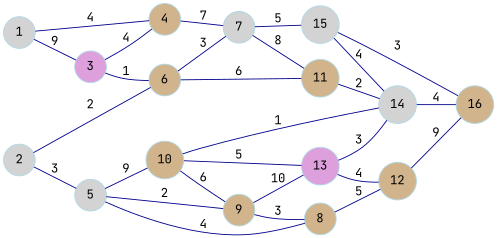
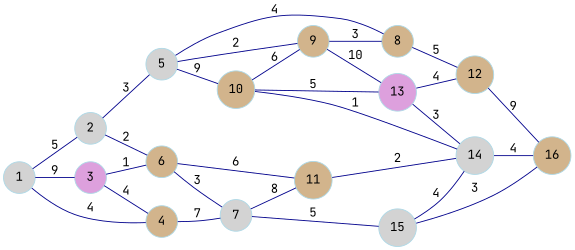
  graph {
    fontname="JetBrains Mono"
    rankdir=LR
    node [color=lightblue fillcolor=tan fontname="JetBrains Mono" shape=circle sides=6 style=filled]
    edge [arrowsize=2 color=darkblue fontname="JetBrains Mono"]
    1 [fillcolor=lightgrey]
    2 [fillcolor=lightgrey]
    3 [fillcolor=plum]
    4
    5 [fillcolor=lightgrey]
    6
    7 [fillcolor=lightgrey]
    8
    9
    10
    11
    15 [fillcolor=lightgrey]
    12
    13 [fillcolor=plum]
    14 [fillcolor=lightgrey]
    16
+   1 -- 2 [label=5]
    1 -- 3 [label=9]
    1 -- 4 [label=4]
    2 -- 5 [label=3]
    2 -- 6 [label=2]
    3 -- 4 [label=4]
    3 -- 6 [label=1]
    4 -- 7 [label=7]
    5 -- 8 [label=4]
    5 -- 9 [label=2]
    5 -- 10 [label=9]
    6 -- 7 [label=3]
    6 -- 11 [label=6]
    7 -- 11 [label=8]
    7 -- 15 [label=5]
    8 -- 12 [label=5]
    9 -- 8 [label=3]
    9 -- 13 [label=10]
    10 -- 9 [label=6]
    10 -- 13 [label=5]
    10 -- 14 [label=1]
    11 -- 14 [label=2]
    15 -- 14 [label=4]
    15 -- 16 [label=3]
    12 -- 16 [label=9]
    13 -- 12 [label=4]
    13 -- 14 [label=3]
    14 -- 16 [label=4]
  }
